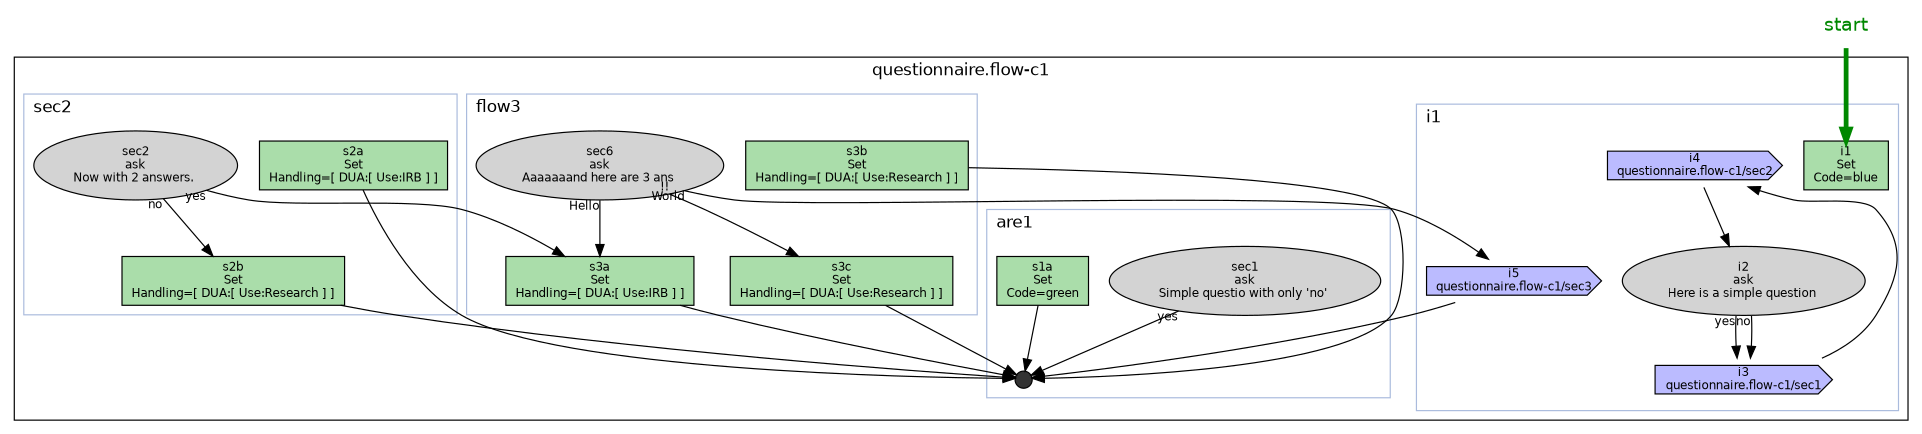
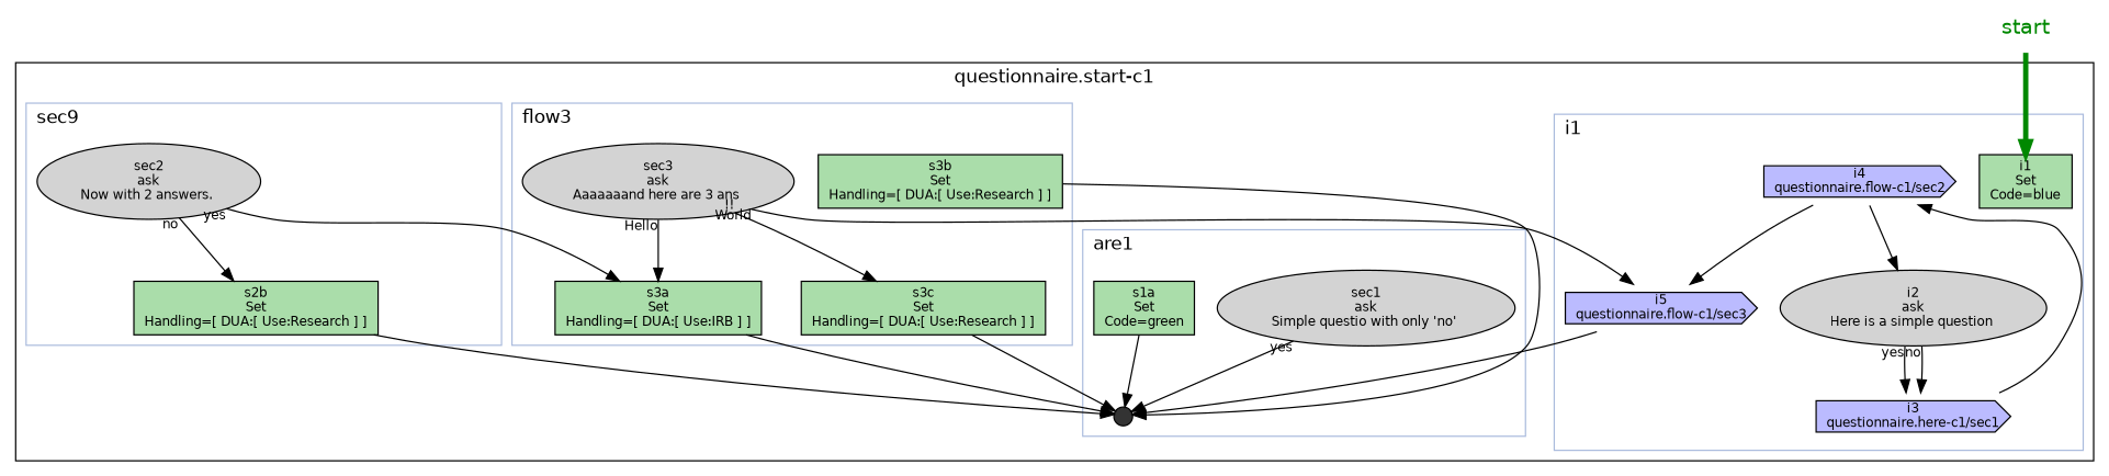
  digraph {
    fontname="DejaVu Sans"
    node [fillcolor="#AADDAA" fontname="DejaVu Sans" fontsize=10 shape=rect style=filled]
    edge [fontname="DejaVu Sans" fontsize=10]
    start [fillcolor=transparent fontcolor="#008800" fontsize=16 shape=none]
    questionnaire_flow_c1_HSH__DLR__DLR_questionnaire_flow_c1_end [fillcolor="#333333" height=0.2 shape=point width=0.2]
    n3 [fillcolor=lightgray label="sec1\nask\nSimple questio with only 'no' " shape=oval]
    n4 [label="s1a\nSet\nCode=green\n"]
    n5 [label="i1\nSet\nCode=blue\n"]
    n6 [fillcolor="#BBBBFF" label="i5\nquestionnaire.flow-c1/sec3" shape=cds]
    n7 [fillcolor=lightgray label="i2\nask\nHere is a simple question " shape=oval]
-   n8 [fillcolor="#BBBBFF" label="i3\nquestionnaire.flow-c1/sec1" shape=cds]
+   n8 [fillcolor="#BBBBFF" label="i3\nquestionnaire.here-c1/sec1" shape=cds]
    n9 [fillcolor="#BBBBFF" label="i4\nquestionnaire.flow-c1/sec2" shape=cds]
    n10 [label="s3a\nSet\nHandling=[ DUA:[ Use:IRB ] ]\n"]
    n11 [label="s3b\nSet\nHandling=[ DUA:[ Use:Research ] ]\n"]
    n12 [label="s3c\nSet\nHandling=[ DUA:[ Use:Research ] ]\n"]
-   n13 [fillcolor=lightgray label="sec6\nask\nAaaaaaand here are 3 ans " shape=oval]
-   n14 [label="s2a\nSet\nHandling=[ DUA:[ Use:IRB ] ]\n"]
+   n13 [fillcolor=lightgray label="sec3\nask\nAaaaaaand here are 3 ans " shape=oval]
    n15 [label="s2b\nSet\nHandling=[ DUA:[ Use:Research ] ]\n"]
    n16 [fillcolor=lightgray label="sec2\nask\nNow with 2 answers. " shape=oval]
    subgraph sub_1 {
      rank=source
      start
    }
    subgraph cluster_2 {
-     label="questionnaire.flow-c1"
+     label="questionnaire.start-c1"
      subgraph cluster_3 {
        color="#AABBDD"
        label=are1
        labeljust=l
        questionnaire_flow_c1_HSH__DLR__DLR_questionnaire_flow_c1_end
        n3
        n4
      }
      subgraph cluster_4 {
        color="#AABBDD"
        label=i1
        labeljust=l
        n5
        n6
        n7
        n8
        n9
      }
      subgraph cluster_5 {
        color="#AABBDD"
        label=flow3
        labeljust=l
        n10
        n11
        n12
        n13
      }
      subgraph cluster_6 {
        color="#AABBDD"
-       label=sec2
+       label=sec9
        labeljust=l
-       n14
        n15
        n16
      }
    }
    start -> n5 [color="#008800" penwidth=4.0]
    n3 -> questionnaire_flow_c1_HSH__DLR__DLR_questionnaire_flow_c1_end [taillabel=yes]
    n4 -> questionnaire_flow_c1_HSH__DLR__DLR_questionnaire_flow_c1_end
    n6 -> questionnaire_flow_c1_HSH__DLR__DLR_questionnaire_flow_c1_end
    n7 -> n8 [taillabel=yes]
    n7 -> n8 [taillabel=no]
    n8 -> n9
+   n9 -> n6
    n9 -> n7
    n10 -> questionnaire_flow_c1_HSH__DLR__DLR_questionnaire_flow_c1_end
    n11 -> questionnaire_flow_c1_HSH__DLR__DLR_questionnaire_flow_c1_end
    n12 -> questionnaire_flow_c1_HSH__DLR__DLR_questionnaire_flow_c1_end
    n13 -> n6 [taillabel=World]
    n13 -> n10 [taillabel=Hello]
    n13 -> n12 [taillabel="!!"]
-   n14 -> questionnaire_flow_c1_HSH__DLR__DLR_questionnaire_flow_c1_end
    n15 -> questionnaire_flow_c1_HSH__DLR__DLR_questionnaire_flow_c1_end
    n16 -> n10 [taillabel=yes]
    n16 -> n15 [taillabel=no]
  }
